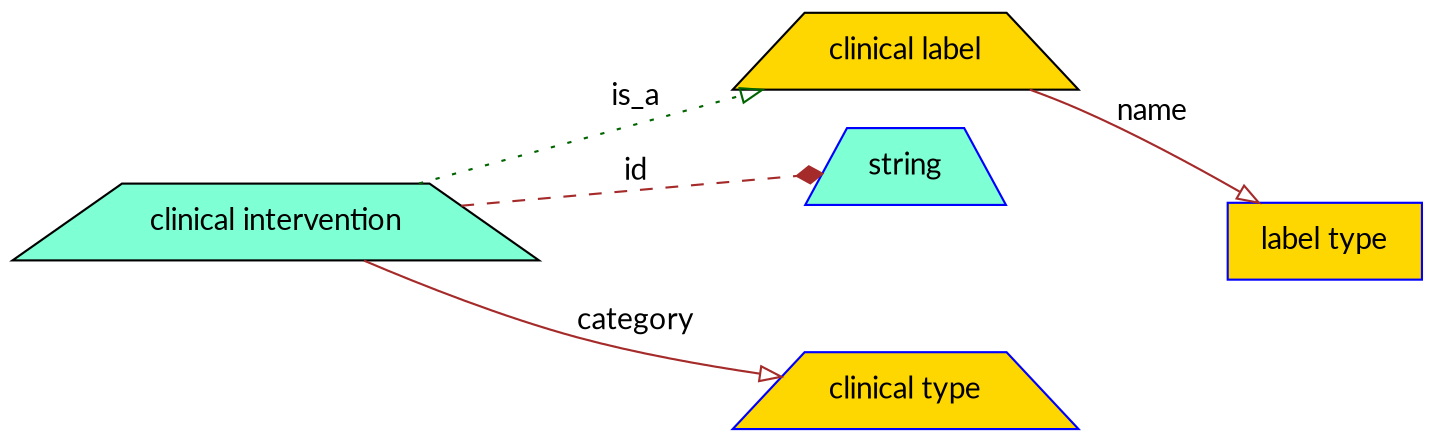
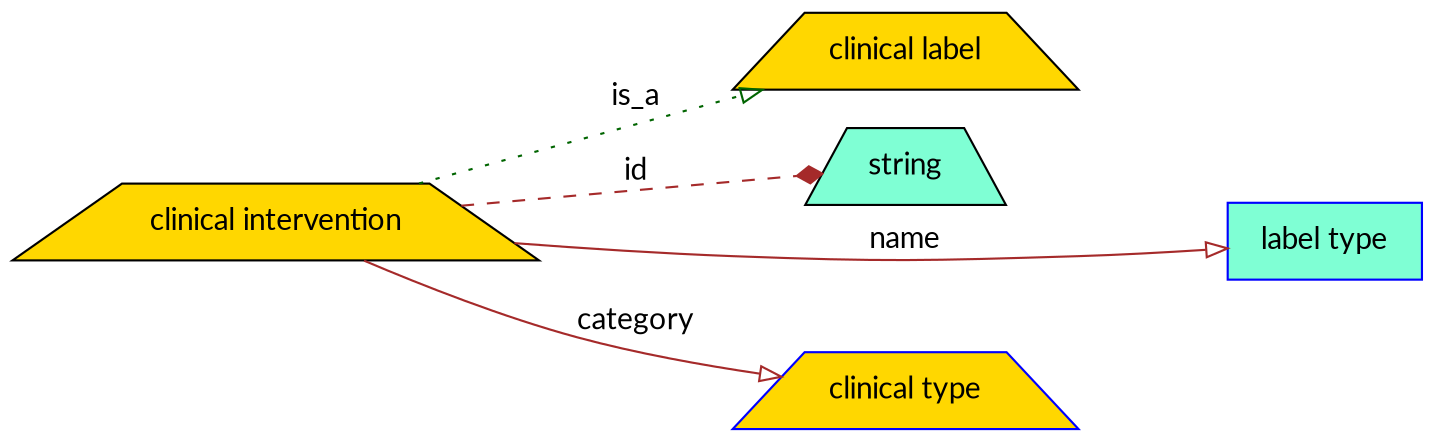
  digraph {
    fontname=Lato
    rankdir=LR
    node [fillcolor=gold fontname=Lato shape=trapezium style=filled color=blue]
    edge [arrowhead=onormal color=brown fontname=Lato style=solid]
-   n1 [fillcolor=aquamarine height=0.5 label="clinical intervention" width=2.2567 color=""]
+   n1 [height=0.5 label="clinical intervention" width=2.2567 color=""]
    n2 [height=0.5 label="clinical label" width=1.6429 color=""]
-   n3 [fillcolor=aquamarine height=0.5 label=string width=0.84854]
-   n4 [height=0.5 label="label type" shape=box width=1.2638]
+   n3 [color=black fillcolor=aquamarine height=0.5 label=string width=0.84854]
+   n4 [fillcolor=aquamarine height=0.5 label="label type" shape=box width=1.2638]
    n5 [height=0.5 label="clinical type" width=1.6249]
    n1 -> n2 [color=darkgreen label=is_a style=dotted]
    n1 -> n3 [arrowhead=diamond label=id style=dashed]
-   n2 -> n4 [label=name]
+   n1 -> n4 [label=name]
    n1 -> n5 [label=category]
  }
